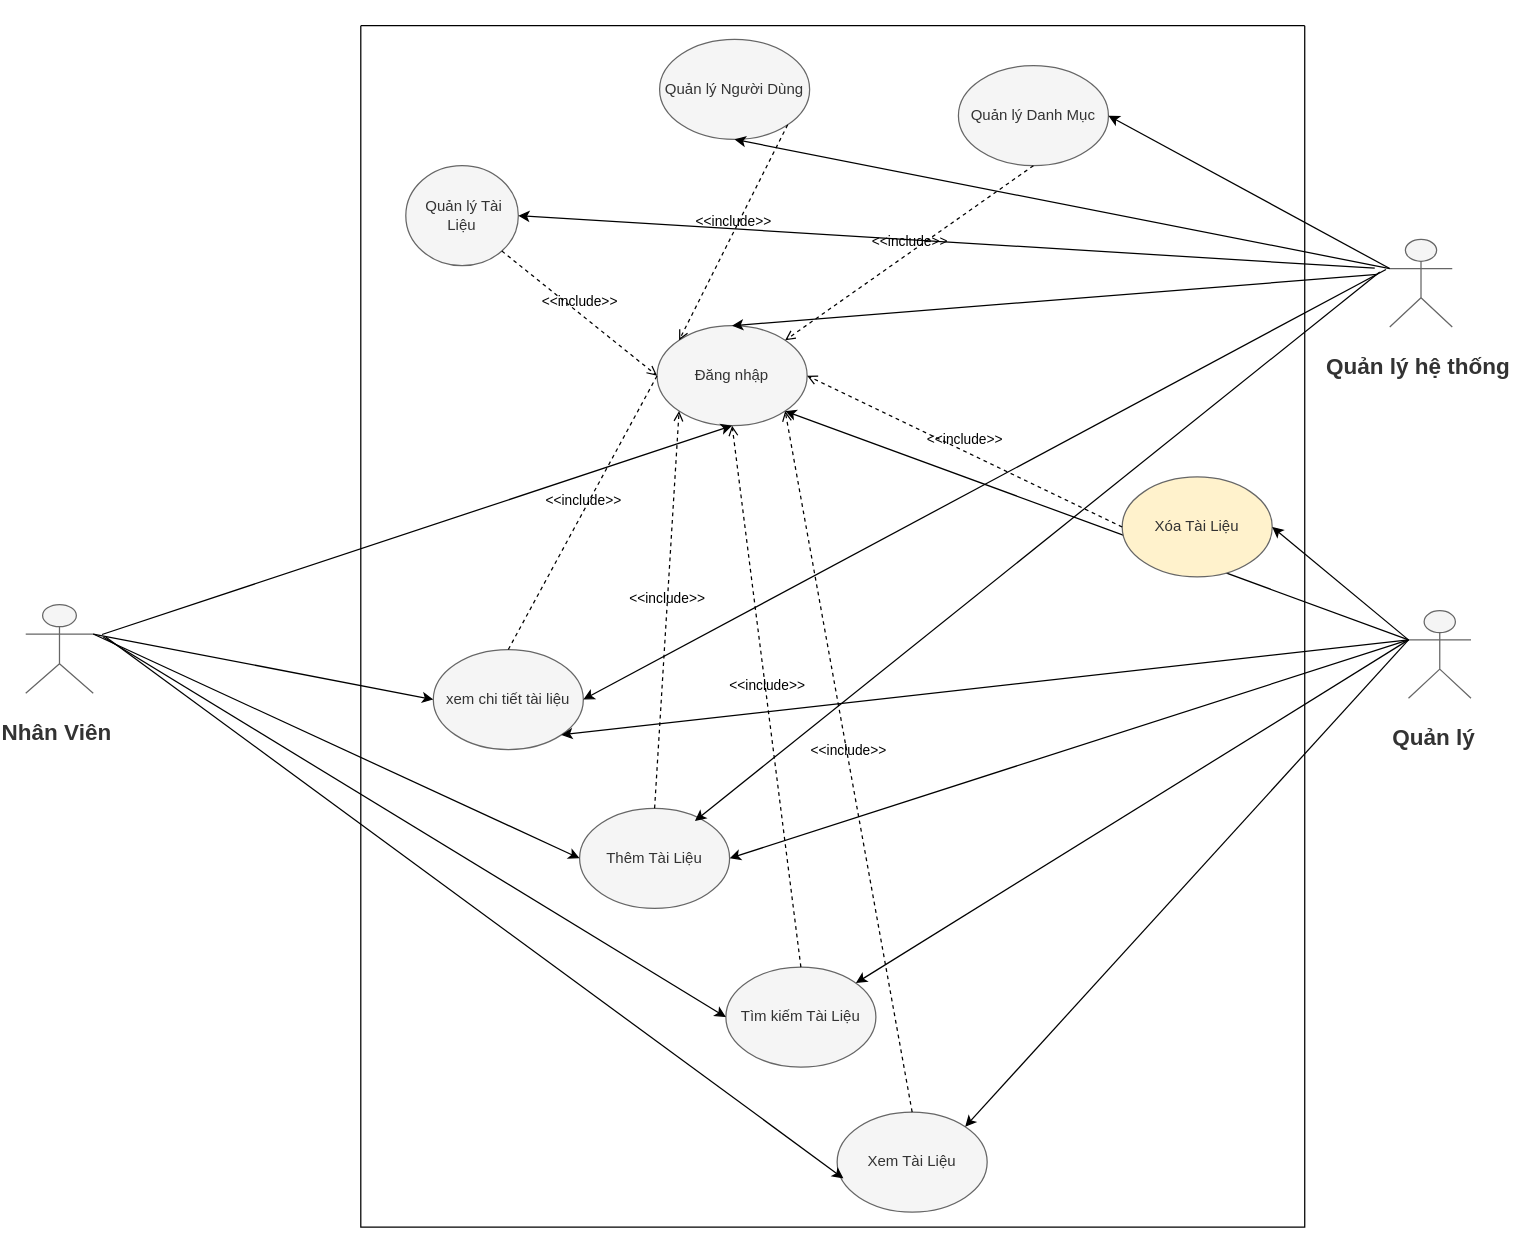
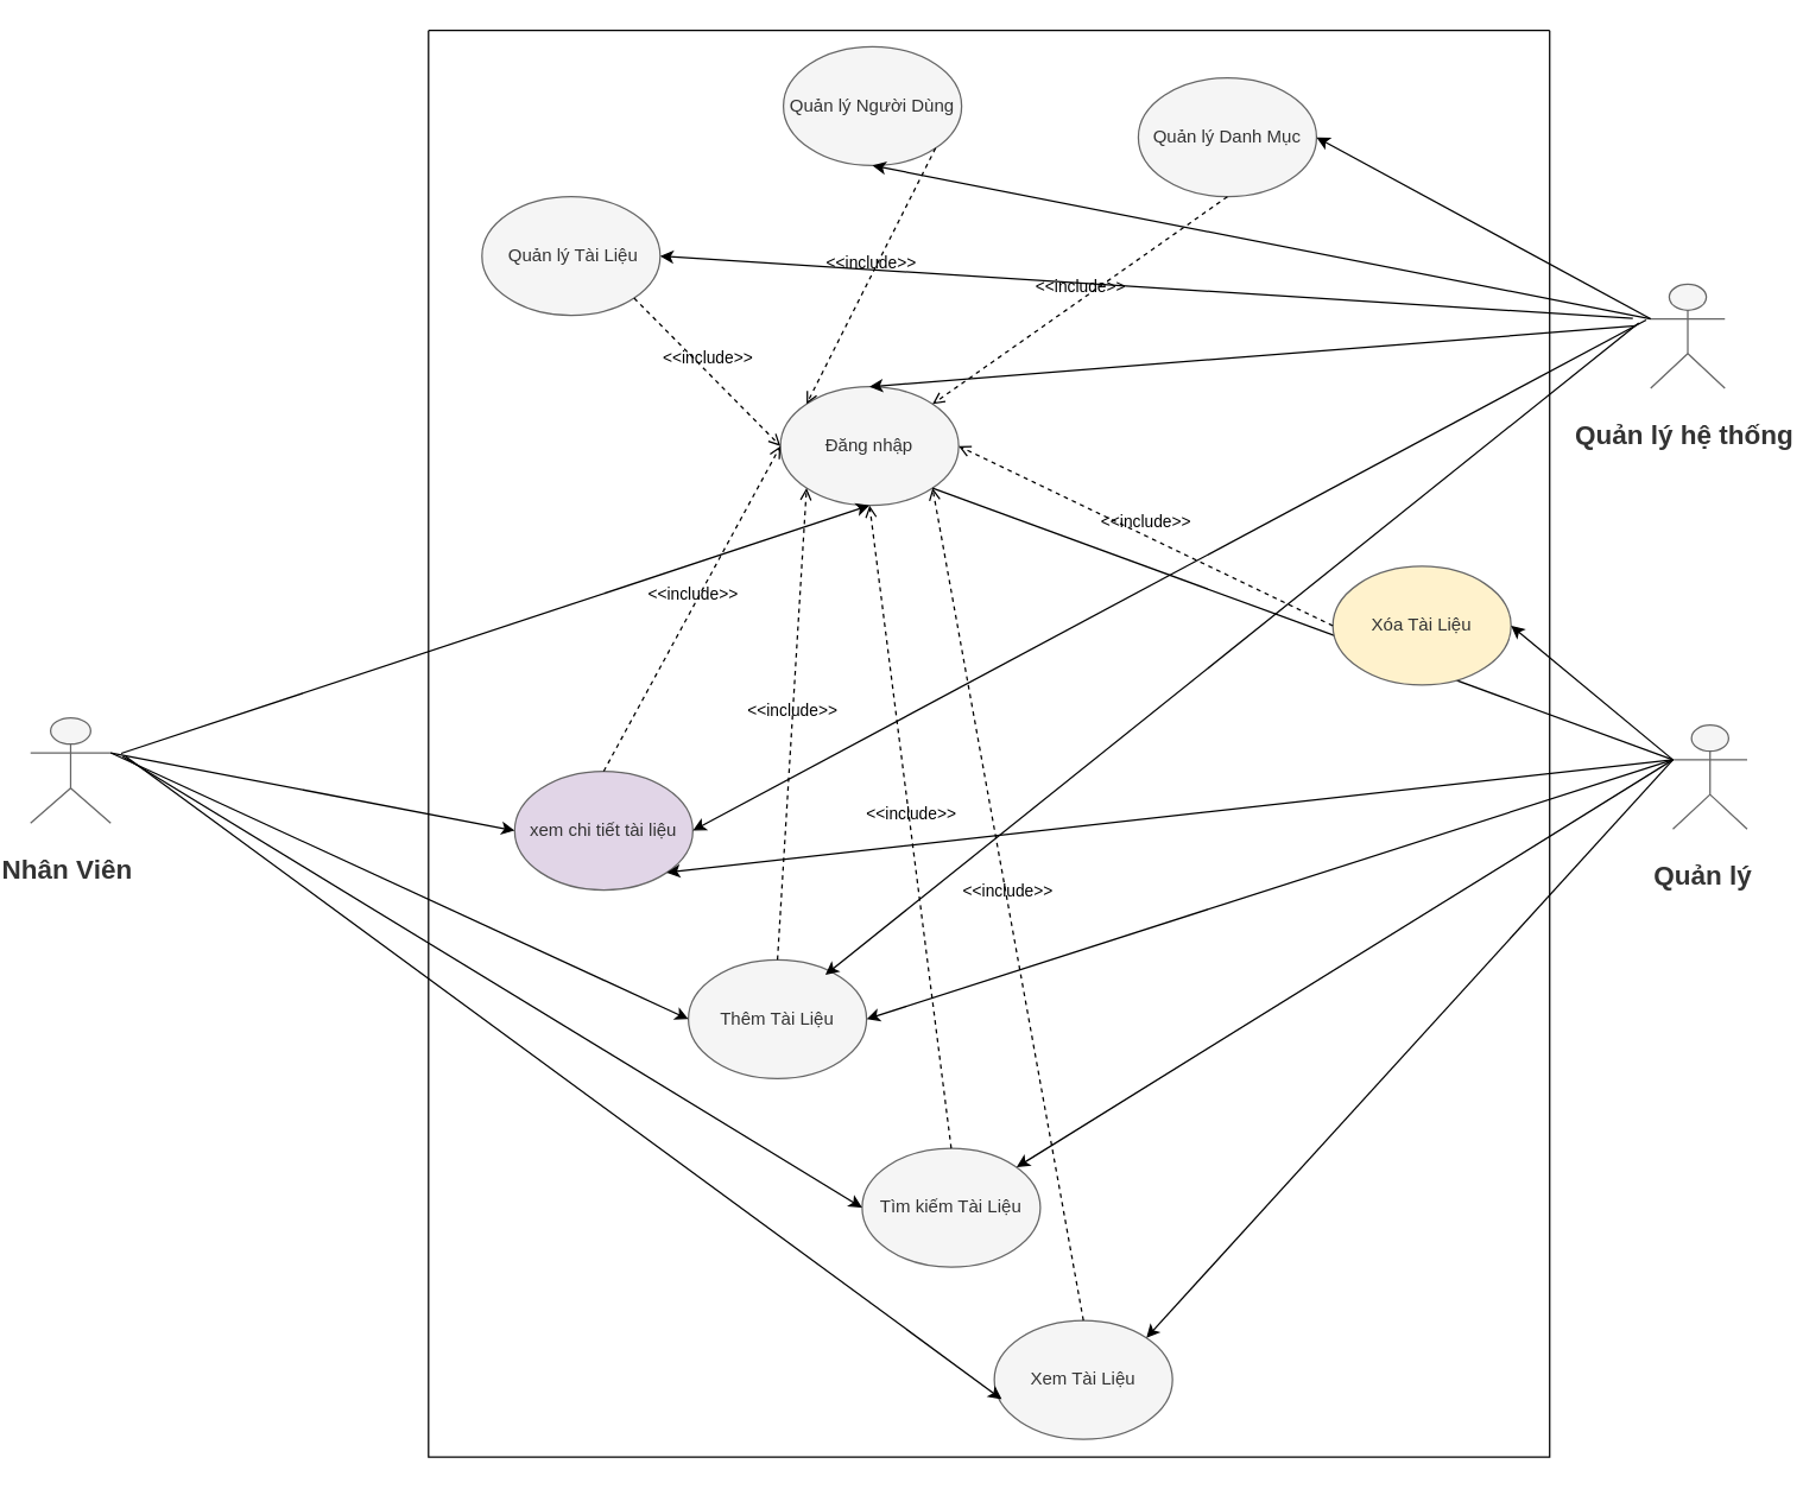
  <mxCell id="0" />
  <mxCell id="1" parent="0" />
  <mxCell id="2" value="Đăng nhập" style="ellipse;whiteSpace=wrap;html=1;fillColor=#f5f5f5;fontColor=#333333;strokeColor=#666666;" parent="1" vertex="1"><mxGeometry x="525" y="260" width="120" height="80" as="geometry" /></mxCell>
  <mxCell id="3" value="&lt;h2&gt;Quản lý hệ thống&amp;nbsp;&lt;/h2&gt;" style="shape=umlActor;verticalLabelPosition=bottom;verticalAlign=top;html=1;outlineConnect=0;strokeColor=#666666;fontColor=#333333;fillColor=#f5f5f5;" parent="1" vertex="1"><mxGeometry x="1111" y="191" width="50" height="70" as="geometry" /></mxCell>
  <mxCell id="4" value="Quản lý Người Dùng" style="ellipse;whiteSpace=wrap;html=1;fillColor=#f5f5f5;fontColor=#333333;strokeColor=#666666;" parent="1" vertex="1"><mxGeometry x="527" y="31" width="120" height="80" as="geometry" /></mxCell>
- <mxCell id="5" value="&amp;nbsp;Quản lý Tài Liệu" style="ellipse;whiteSpace=wrap;html=1;fillColor=#f5f5f5;fontColor=#333333;strokeColor=#666666;" parent="1" vertex="1"><mxGeometry x="324" y="132" width="90" height="80" as="geometry" /></mxCell>
+ <mxCell id="5" value="&amp;nbsp;Quản lý Tài Liệu" style="ellipse;whiteSpace=wrap;html=1;fillColor=#f5f5f5;fontColor=#333333;strokeColor=#666666;" parent="1" vertex="1"><mxGeometry x="324" y="132" width="120" height="80" as="geometry" /></mxCell>
  <mxCell id="6" value="&lt;h2&gt;Nhân Viên&amp;nbsp;&lt;/h2&gt;" style="shape=umlActor;verticalLabelPosition=bottom;verticalAlign=top;html=1;outlineConnect=0;strokeColor=#666666;fontColor=#333333;fillColor=#f5f5f5;" parent="1" vertex="1"><mxGeometry x="20" y="483" width="54" height="71" as="geometry" /></mxCell>
  <mxCell id="7" value="" style="endArrow=classic;html=1;rounded=0;strokeColor=#000000;entryX=0.5;entryY=0;entryDx=0;entryDy=0;" parent="1" target="2" edge="1"><mxGeometry width="50" height="50" relative="1" as="geometry"><mxPoint x="1101" y="219" as="sourcePoint" /><mxPoint x="777" y="268.5" as="targetPoint" /></mxGeometry></mxCell>
  <mxCell id="8" value="" style="endArrow=classic;html=1;rounded=0;entryX=1;entryY=0.5;entryDx=0;entryDy=0;strokeColor=#000000;" parent="1" target="5" edge="1"><mxGeometry width="50" height="50" relative="1" as="geometry"><mxPoint x="1099" y="214" as="sourcePoint" /><mxPoint x="759" y="171" as="targetPoint" /></mxGeometry></mxCell>
  <mxCell id="9" value="" style="endArrow=classic;html=1;rounded=0;entryX=0.5;entryY=1;entryDx=0;entryDy=0;strokeColor=#000000;exitX=0;exitY=0.333;exitDx=0;exitDy=0;exitPerimeter=0;" parent="1" source="3" target="4" edge="1"><mxGeometry width="50" height="50" relative="1" as="geometry"><mxPoint x="933" y="283" as="sourcePoint" /><mxPoint x="1020" y="209" as="targetPoint" /></mxGeometry></mxCell>
- <mxCell id="10" value="xem chi tiết tài liệu" style="ellipse;whiteSpace=wrap;html=1;fillColor=#f5f5f5;fontColor=#333333;strokeColor=#666666;" parent="1" vertex="1"><mxGeometry x="346" y="519" width="120" height="80" as="geometry" /></mxCell>
+ <mxCell id="10" value="xem chi tiết tài liệu" style="ellipse;whiteSpace=wrap;html=1;fillColor=#e1d5e7;fontColor=#333333;strokeColor=#666666;" parent="1" vertex="1"><mxGeometry x="346" y="519" width="120" height="80" as="geometry" /></mxCell>
  <mxCell id="11" value="Thêm Tài Liệu" style="ellipse;whiteSpace=wrap;html=1;fillColor=#f5f5f5;fontColor=#333333;strokeColor=#666666;" parent="1" vertex="1"><mxGeometry x="463" y="646" width="120" height="80" as="geometry" /></mxCell>
  <mxCell id="12" value="Tìm kiếm Tài Liệu" style="ellipse;whiteSpace=wrap;html=1;fillColor=#f5f5f5;fontColor=#333333;strokeColor=#666666;" parent="1" vertex="1"><mxGeometry x="580" y="773" width="120" height="80" as="geometry" /></mxCell>
  <mxCell id="13" value="" style="endArrow=classic;html=1;rounded=0;entryX=1;entryY=0.5;entryDx=0;entryDy=0;strokeColor=#000000;" parent="1" target="10" edge="1"><mxGeometry width="50" height="50" relative="1" as="geometry"><mxPoint x="1108" y="215" as="sourcePoint" /><mxPoint x="259" y="341" as="targetPoint" /></mxGeometry></mxCell>
  <mxCell id="14" value="" style="endArrow=classic;html=1;rounded=0;entryX=0.769;entryY=0.127;entryDx=0;entryDy=0;strokeColor=#000000;entryPerimeter=0;" parent="1" target="11" edge="1"><mxGeometry width="50" height="50" relative="1" as="geometry"><mxPoint x="1103" y="217" as="sourcePoint" /><mxPoint x="271" y="370" as="targetPoint" /></mxGeometry></mxCell>
  <mxCell id="15" value="" style="endArrow=classic;html=1;rounded=0;entryX=0;entryY=0.5;entryDx=0;entryDy=0;strokeColor=#000000;exitX=1;exitY=0.333;exitDx=0;exitDy=0;exitPerimeter=0;" parent="1" source="6" target="10" edge="1"><mxGeometry width="50" height="50" relative="1" as="geometry"><mxPoint x="108" y="578" as="sourcePoint" /><mxPoint x="-39" y="539" as="targetPoint" /></mxGeometry></mxCell>
  <mxCell id="16" value="" style="endArrow=classic;html=1;rounded=0;entryX=0;entryY=0.5;entryDx=0;entryDy=0;strokeColor=#000000;exitX=1;exitY=0.333;exitDx=0;exitDy=0;exitPerimeter=0;" parent="1" source="6" target="11" edge="1"><mxGeometry width="50" height="50" relative="1" as="geometry"><mxPoint x="89" y="571" as="sourcePoint" /><mxPoint x="-58" y="532" as="targetPoint" /></mxGeometry></mxCell>
  <mxCell id="17" value="" style="endArrow=classic;html=1;rounded=0;entryX=0;entryY=0.5;entryDx=0;entryDy=0;strokeColor=#000000;" parent="1" target="12" edge="1"><mxGeometry width="50" height="50" relative="1" as="geometry"><mxPoint x="82" y="509" as="sourcePoint" /><mxPoint x="0" y="616" as="targetPoint" /></mxGeometry></mxCell>
  <mxCell id="18" value="Xem Tài Liệu" style="ellipse;whiteSpace=wrap;html=1;fillColor=#f5f5f5;fontColor=#333333;strokeColor=#666666;" parent="1" vertex="1"><mxGeometry x="669" y="889" width="120" height="80" as="geometry" /></mxCell>
  <mxCell id="19" value="" style="endArrow=classic;html=1;rounded=0;strokeColor=#000000;" parent="1" edge="1"><mxGeometry width="50" height="50" relative="1" as="geometry"><mxPoint x="84" y="509" as="sourcePoint" /><mxPoint x="674" y="942" as="targetPoint" /></mxGeometry></mxCell>
  <mxCell id="20" value="Quản lý Danh Mục" style="ellipse;whiteSpace=wrap;html=1;fillColor=#f5f5f5;fontColor=#333333;strokeColor=#666666;" parent="1" vertex="1"><mxGeometry x="766" y="52" width="120" height="80" as="geometry" /></mxCell>
  <mxCell id="21" value="" style="endArrow=classic;html=1;rounded=0;entryX=1;entryY=0.5;entryDx=0;entryDy=0;strokeColor=#000000;exitX=0;exitY=0.333;exitDx=0;exitDy=0;exitPerimeter=0;" parent="1" source="3" target="20" edge="1"><mxGeometry width="50" height="50" relative="1" as="geometry"><mxPoint x="645" y="196" as="sourcePoint" /><mxPoint x="744" y="132" as="targetPoint" /></mxGeometry></mxCell>
  <mxCell id="22" value="&lt;h2&gt;Quản lý&amp;nbsp;&amp;nbsp;&lt;/h2&gt;" style="shape=umlActor;verticalLabelPosition=bottom;verticalAlign=top;html=1;outlineConnect=0;strokeColor=#666666;fontColor=#333333;fillColor=#f5f5f5;" parent="1" vertex="1"><mxGeometry x="1126" y="488" width="50" height="70" as="geometry" /></mxCell>
  <mxCell id="23" value="" style="endArrow=classic;html=1;rounded=0;entryX=0.5;entryY=1;entryDx=0;entryDy=0;strokeColor=#000000;" parent="1" target="2" edge="1"><mxGeometry width="50" height="50" relative="1" as="geometry"><mxPoint x="81" y="507" as="sourcePoint" /><mxPoint x="596" y="567" as="targetPoint" /></mxGeometry></mxCell>
- <mxCell id="24" value="" style="endArrow=classic;html=1;rounded=0;entryX=1;entryY=1;entryDx=0;entryDy=0;strokeColor=#000000;exitX=0;exitY=0.333;exitDx=0;exitDy=0;exitPerimeter=0;" parent="1" source="22" target="2" edge="1"><mxGeometry width="50" height="50" relative="1" as="geometry"><mxPoint x="773" y="554" as="sourcePoint" /><mxPoint x="1125" y="536" as="targetPoint" /></mxGeometry></mxCell>
+ <mxCell id="24" value="" style="endArrow=none;html=1;rounded=0;entryX=1;entryY=1;entryDx=0;entryDy=0;strokeColor=#000000;exitX=0;exitY=0.333;exitDx=0;exitDy=0;exitPerimeter=0;" parent="1" source="22" target="2" edge="1"><mxGeometry width="50" height="50" relative="1" as="geometry"><mxPoint x="773" y="554" as="sourcePoint" /><mxPoint x="1125" y="536" as="targetPoint" /></mxGeometry></mxCell>
  <mxCell id="25" value="" style="endArrow=classic;html=1;rounded=0;entryX=1;entryY=0.5;entryDx=0;entryDy=0;strokeColor=#000000;exitX=0;exitY=0.333;exitDx=0;exitDy=0;exitPerimeter=0;" parent="1" source="22" target="11" edge="1"><mxGeometry width="50" height="50" relative="1" as="geometry"><mxPoint x="754" y="589" as="sourcePoint" /><mxPoint x="1106" y="571" as="targetPoint" /></mxGeometry></mxCell>
  <mxCell id="26" value="" style="endArrow=classic;html=1;rounded=0;entryX=1;entryY=0;entryDx=0;entryDy=0;strokeColor=#000000;exitX=0;exitY=0.333;exitDx=0;exitDy=0;exitPerimeter=0;" parent="1" source="22" target="18" edge="1"><mxGeometry width="50" height="50" relative="1" as="geometry"><mxPoint x="856" y="650" as="sourcePoint" /><mxPoint x="1208" y="632" as="targetPoint" /></mxGeometry></mxCell>
  <mxCell id="27" value="" style="endArrow=classic;html=1;rounded=0;strokeColor=#000000;exitX=0;exitY=0.333;exitDx=0;exitDy=0;exitPerimeter=0;" parent="1" source="22" target="12" edge="1"><mxGeometry width="50" height="50" relative="1" as="geometry"><mxPoint x="823" y="677" as="sourcePoint" /><mxPoint x="1175" y="659" as="targetPoint" /></mxGeometry></mxCell>
  <mxCell id="28" value="" style="endArrow=classic;html=1;rounded=0;entryX=1;entryY=1;entryDx=0;entryDy=0;strokeColor=#000000;exitX=0;exitY=0.333;exitDx=0;exitDy=0;exitPerimeter=0;" parent="1" source="22" target="10" edge="1"><mxGeometry width="50" height="50" relative="1" as="geometry"><mxPoint x="699" y="509" as="sourcePoint" /><mxPoint x="1051" y="491" as="targetPoint" /></mxGeometry></mxCell>
  <mxCell id="29" value="Xóa Tài Liệu" style="ellipse;whiteSpace=wrap;html=1;fillColor=#fff2cc;fontColor=#333333;strokeColor=#666666;" parent="1" vertex="1"><mxGeometry x="897" y="381" width="120" height="80" as="geometry" /></mxCell>
  <mxCell id="30" value="" style="endArrow=classic;html=1;rounded=0;entryX=1;entryY=0.5;entryDx=0;entryDy=0;strokeColor=#000000;exitX=0;exitY=0.333;exitDx=0;exitDy=0;exitPerimeter=0;" parent="1" source="22" target="29" edge="1"><mxGeometry width="50" height="50" relative="1" as="geometry"><mxPoint x="1069" y="548" as="sourcePoint" /><mxPoint x="966" y="921" as="targetPoint" /></mxGeometry></mxCell>
  <mxCell id="31" value="&amp;lt;&amp;lt;include&amp;gt;&amp;gt;" style="html=1;verticalAlign=bottom;labelBackgroundColor=none;endArrow=open;endFill=0;dashed=1;rounded=0;exitX=0.5;exitY=1;exitDx=0;exitDy=0;entryX=1;entryY=0;entryDx=0;entryDy=0;" parent="1" source="20" target="2" edge="1"><mxGeometry width="160" relative="1" as="geometry"><mxPoint x="1356" y="186" as="sourcePoint" /><mxPoint x="1259" y="402" as="targetPoint" /></mxGeometry></mxCell>
  <mxCell id="32" value="&amp;lt;&amp;lt;include&amp;gt;&amp;gt;" style="html=1;verticalAlign=bottom;labelBackgroundColor=none;endArrow=open;endFill=0;dashed=1;rounded=0;exitX=1;exitY=1;exitDx=0;exitDy=0;entryX=0;entryY=0;entryDx=0;entryDy=0;" parent="1" source="4" target="2" edge="1"><mxGeometry width="160" relative="1" as="geometry"><mxPoint x="1462" y="232" as="sourcePoint" /><mxPoint x="1365" y="448" as="targetPoint" /></mxGeometry></mxCell>
  <mxCell id="33" value="&amp;lt;&amp;lt;include&amp;gt;&amp;gt;" style="html=1;verticalAlign=bottom;labelBackgroundColor=none;endArrow=open;endFill=0;dashed=1;rounded=0;exitX=1;exitY=1;exitDx=0;exitDy=0;entryX=0;entryY=0.5;entryDx=0;entryDy=0;" parent="1" source="5" target="2" edge="1"><mxGeometry width="160" relative="1" as="geometry"><mxPoint x="1419" y="462" as="sourcePoint" /><mxPoint x="1322" y="678" as="targetPoint" /></mxGeometry></mxCell>
  <mxCell id="34" value="&amp;lt;&amp;lt;include&amp;gt;&amp;gt;" style="html=1;verticalAlign=bottom;labelBackgroundColor=none;endArrow=open;endFill=0;dashed=1;rounded=0;exitX=0;exitY=0.5;exitDx=0;exitDy=0;entryX=1;entryY=0.5;entryDx=0;entryDy=0;" parent="1" source="29" target="2" edge="1"><mxGeometry width="160" relative="1" as="geometry"><mxPoint x="1267" y="429" as="sourcePoint" /><mxPoint x="1170" y="645" as="targetPoint" /></mxGeometry></mxCell>
  <mxCell id="35" value="&amp;lt;&amp;lt;include&amp;gt;&amp;gt;" style="html=1;verticalAlign=bottom;labelBackgroundColor=none;endArrow=open;endFill=0;dashed=1;rounded=0;exitX=0.5;exitY=0;exitDx=0;exitDy=0;entryX=1;entryY=1;entryDx=0;entryDy=0;" parent="1" source="18" target="2" edge="1"><mxGeometry width="160" relative="1" as="geometry"><mxPoint x="1425" y="381" as="sourcePoint" /><mxPoint x="1328" y="597" as="targetPoint" /></mxGeometry></mxCell>
  <mxCell id="36" value="&amp;lt;&amp;lt;include&amp;gt;&amp;gt;" style="html=1;verticalAlign=bottom;labelBackgroundColor=none;endArrow=open;endFill=0;dashed=1;rounded=0;exitX=0.5;exitY=0;exitDx=0;exitDy=0;entryX=0.5;entryY=1;entryDx=0;entryDy=0;" parent="1" source="12" target="2" edge="1"><mxGeometry width="160" relative="1" as="geometry"><mxPoint x="1393" y="624" as="sourcePoint" /><mxPoint x="1296" y="840" as="targetPoint" /></mxGeometry></mxCell>
  <mxCell id="37" value="&amp;lt;&amp;lt;include&amp;gt;&amp;gt;" style="html=1;verticalAlign=bottom;labelBackgroundColor=none;endArrow=open;endFill=0;dashed=1;rounded=0;exitX=0.5;exitY=0;exitDx=0;exitDy=0;entryX=0;entryY=1;entryDx=0;entryDy=0;" parent="1" source="11" target="2" edge="1"><mxGeometry width="160" relative="1" as="geometry"><mxPoint x="1326" y="387" as="sourcePoint" /><mxPoint x="1229" y="603" as="targetPoint" /></mxGeometry></mxCell>
- <mxCell id="38" value="&amp;lt;&amp;lt;include&amp;gt;&amp;gt;" style="html=1;verticalAlign=bottom;labelBackgroundColor=none;endArrow=none;endFill=0;dashed=1;rounded=0;exitX=0.5;exitY=0;exitDx=0;exitDy=0;entryX=0;entryY=0.5;entryDx=0;entryDy=0;" parent="1" source="10" target="2" edge="1"><mxGeometry width="160" relative="1" as="geometry"><mxPoint x="1406" y="400" as="sourcePoint" /><mxPoint x="1309" y="616" as="targetPoint" /></mxGeometry></mxCell>
+ <mxCell id="38" value="&amp;lt;&amp;lt;include&amp;gt;&amp;gt;" style="html=1;verticalAlign=bottom;labelBackgroundColor=none;endArrow=open;endFill=0;dashed=1;rounded=0;exitX=0.5;exitY=0;exitDx=0;exitDy=0;entryX=0;entryY=0.5;entryDx=0;entryDy=0;" parent="1" source="10" target="2" edge="1"><mxGeometry width="160" relative="1" as="geometry"><mxPoint x="1406" y="400" as="sourcePoint" /><mxPoint x="1309" y="616" as="targetPoint" /></mxGeometry></mxCell>
  <mxCell id="39" value="" style="swimlane;startSize=0;" vertex="1" parent="1"><mxGeometry x="288" y="20" width="755" height="961" as="geometry" /></mxCell>
